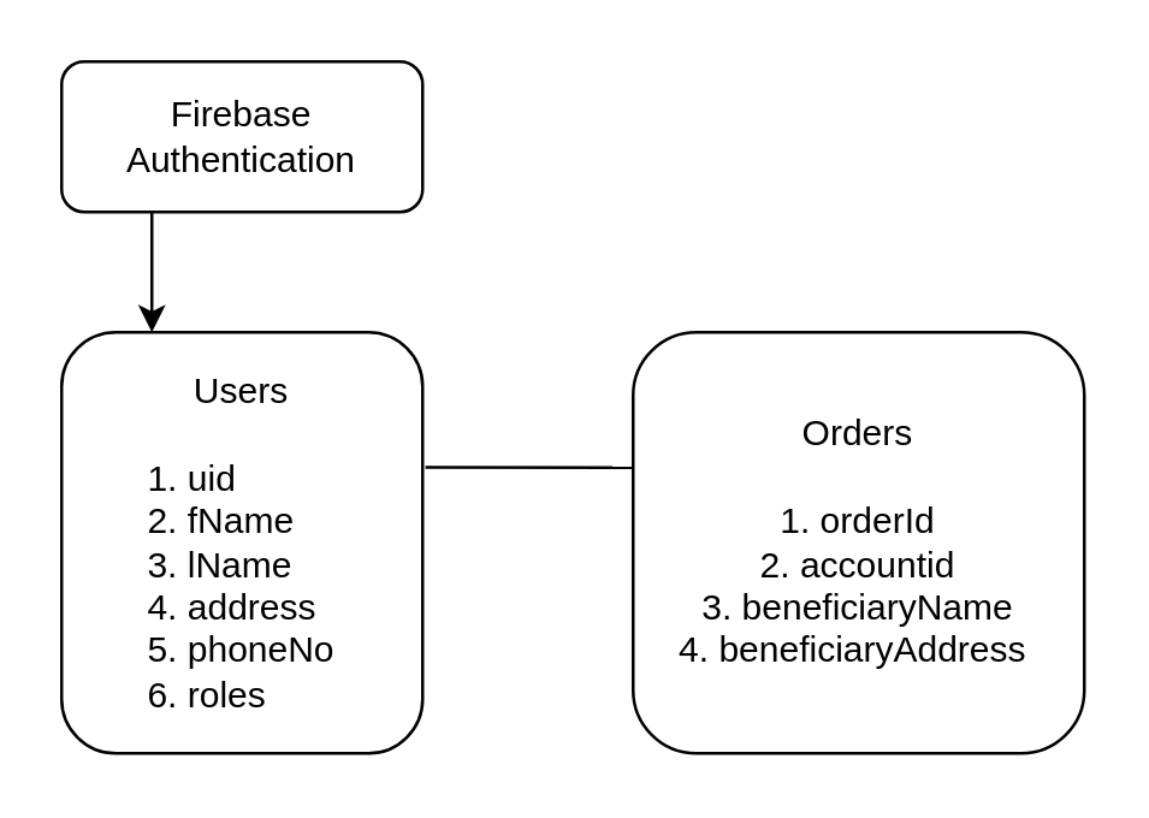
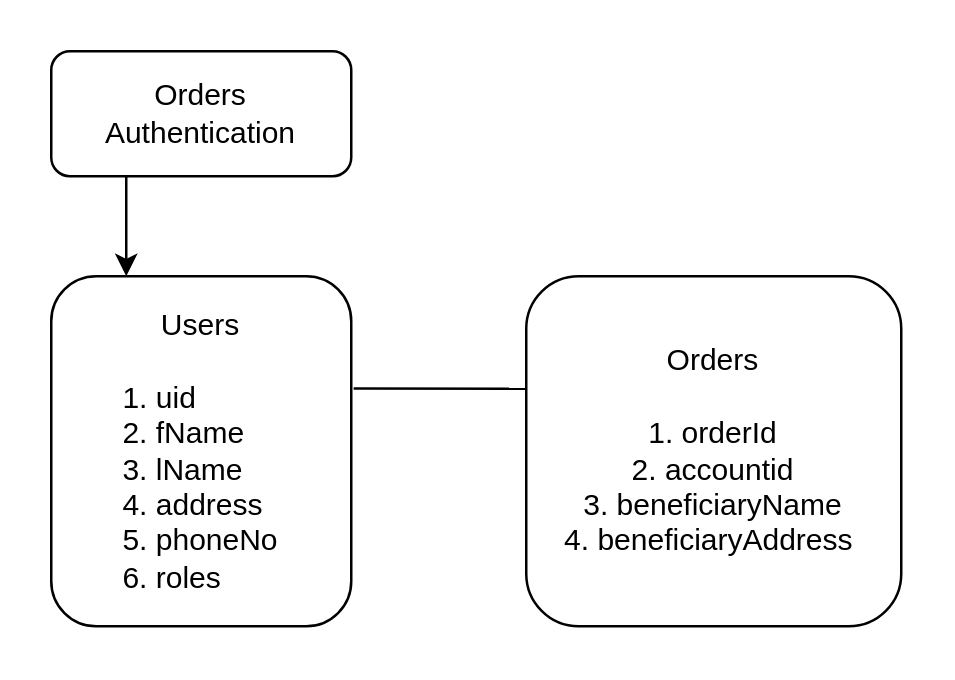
  <mxCell id="0" />
  <mxCell id="1" parent="0" />
  <mxCell id="2" style="edgeStyle=none;html=1;exitX=0.25;exitY=1;exitDx=0;exitDy=0;" edge="1" parent="1" source="3"><mxGeometry relative="1" as="geometry"><mxPoint x="50" y="110" as="targetPoint" /></mxGeometry></mxCell>
- <mxCell id="3" value="Firebase&lt;br&gt;Authentication" style="rounded=1;whiteSpace=wrap;html=1;" vertex="1" parent="1"><mxGeometry x="20" y="20" width="120" height="50" as="geometry" /></mxCell>
+ <mxCell id="3" value="Orders&lt;br&gt;Authentication" style="rounded=1;whiteSpace=wrap;html=1;" vertex="1" parent="1"><mxGeometry x="20" y="20" width="120" height="50" as="geometry" /></mxCell>
  <mxCell id="4" value="Users&lt;br&gt;&lt;br&gt;&lt;div style=&quot;text-align: left;&quot;&gt;&lt;span style=&quot;background-color: initial;&quot;&gt;1. uid&lt;/span&gt;&lt;/div&gt;&lt;div style=&quot;text-align: left;&quot;&gt;&lt;span style=&quot;background-color: initial;&quot;&gt;2. fName&lt;/span&gt;&lt;/div&gt;&lt;div style=&quot;text-align: left;&quot;&gt;&lt;span style=&quot;background-color: initial;&quot;&gt;3. lName&lt;/span&gt;&lt;/div&gt;&lt;div style=&quot;text-align: left;&quot;&gt;&lt;span style=&quot;background-color: initial;&quot;&gt;4. address&lt;/span&gt;&lt;/div&gt;&lt;div style=&quot;text-align: left;&quot;&gt;&lt;span style=&quot;background-color: initial;&quot;&gt;5. phoneNo&lt;/span&gt;&lt;/div&gt;&lt;div style=&quot;text-align: left;&quot;&gt;&lt;span style=&quot;background-color: initial;&quot;&gt;6. roles&lt;/span&gt;&lt;/div&gt;" style="rounded=1;whiteSpace=wrap;html=1;align=center;" vertex="1" parent="1"><mxGeometry x="20" y="110" width="120" height="140" as="geometry" /></mxCell>
  <mxCell id="5" value="" style="endArrow=none;html=1;exitX=1.008;exitY=0.321;exitDx=0;exitDy=0;exitPerimeter=0;" edge="1" parent="1" source="4"><mxGeometry width="50" height="50" relative="1" as="geometry"><mxPoint x="350" y="230" as="sourcePoint" /><mxPoint x="210" y="155" as="targetPoint" /></mxGeometry></mxCell>
  <mxCell id="6" value="Orders&lt;br&gt;&lt;br&gt;1. orderId&lt;br&gt;2. accountid&lt;br&gt;3. beneficiaryName&lt;br&gt;4. beneficiaryAddress&amp;nbsp;" style="rounded=1;whiteSpace=wrap;html=1;" vertex="1" parent="1"><mxGeometry x="210" y="110" width="150" height="140" as="geometry" /></mxCell>
